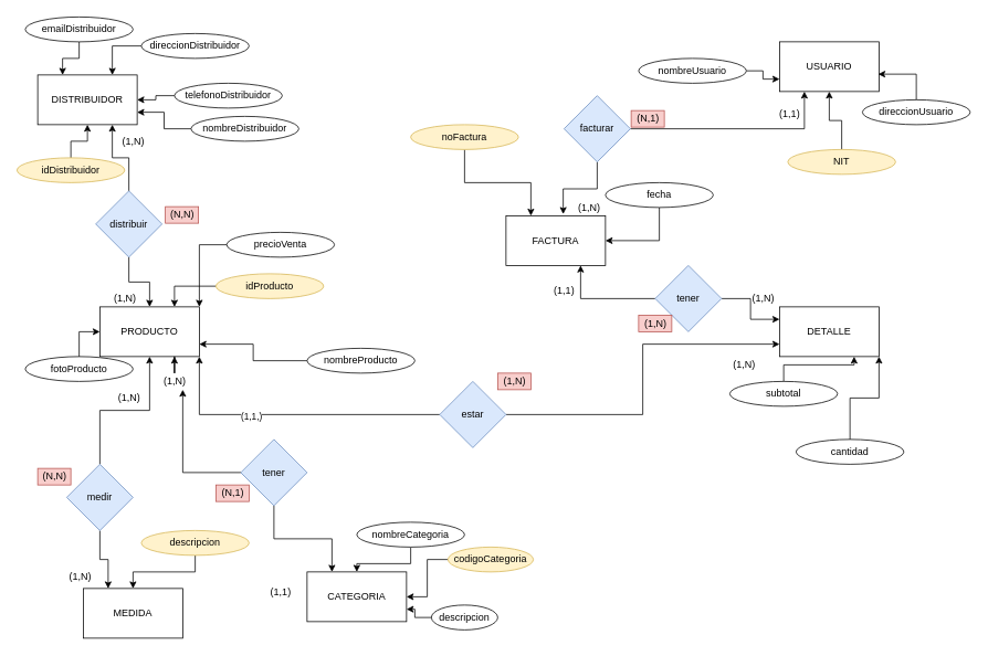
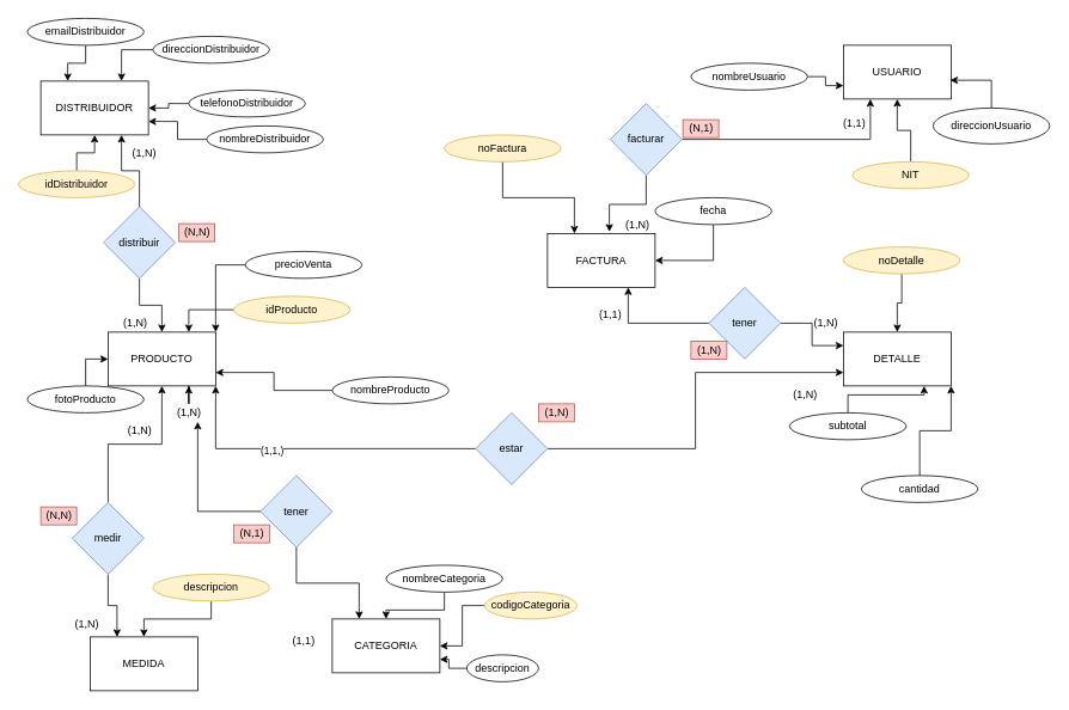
  <mxCell id="0" />
  <mxCell id="1" parent="0" />
  <mxCell id="2" value="FACTURA" style="rounded=0;whiteSpace=wrap;html=1;" parent="1" vertex="1"><mxGeometry x="610" y="260" width="120" height="60" as="geometry" /></mxCell>
  <mxCell id="3" value="MEDIDA" style="rounded=0;whiteSpace=wrap;html=1;" parent="1" vertex="1"><mxGeometry x="100" y="710" width="120" height="60" as="geometry" /></mxCell>
  <mxCell id="4" value="DISTRIBUIDOR" style="rounded=0;whiteSpace=wrap;html=1;" parent="1" vertex="1"><mxGeometry x="45" y="90" width="120" height="60" as="geometry" /></mxCell>
  <mxCell id="5" value="PRODUCTO" style="rounded=0;whiteSpace=wrap;html=1;" parent="1" vertex="1"><mxGeometry x="120" y="370" width="120" height="60" as="geometry" /></mxCell>
  <mxCell id="6" value="&lt;div&gt;CATEGORIA&lt;/div&gt;" style="rounded=0;whiteSpace=wrap;html=1;" parent="1" vertex="1"><mxGeometry x="370" y="690" width="120" height="60" as="geometry" /></mxCell>
  <mxCell id="7" value="USUARIO" style="rounded=0;whiteSpace=wrap;html=1;" parent="1" vertex="1"><mxGeometry x="940" y="50" width="120" height="60" as="geometry" /></mxCell>
  <mxCell id="8" value="DETALLE" style="rounded=0;whiteSpace=wrap;html=1;" parent="1" vertex="1"><mxGeometry x="940" y="370" width="120" height="60" as="geometry" /></mxCell>
  <mxCell id="9" style="edgeStyle=orthogonalEdgeStyle;rounded=0;orthogonalLoop=1;jettySize=auto;html=1;entryX=1;entryY=0.5;entryDx=0;entryDy=0;" parent="1" source="10" target="6" edge="1"><mxGeometry relative="1" as="geometry"><mxPoint x="500" y="720" as="targetPoint" /></mxGeometry></mxCell>
  <mxCell id="10" value="codigoCategoria" style="ellipse;whiteSpace=wrap;html=1;fillColor=#fff2cc;strokeColor=#d6b656;" parent="1" vertex="1"><mxGeometry x="540" y="660" width="103" height="30" as="geometry" /></mxCell>
  <mxCell id="11" style="edgeStyle=orthogonalEdgeStyle;rounded=0;orthogonalLoop=1;jettySize=auto;html=1;entryX=1;entryY=0.75;entryDx=0;entryDy=0;" parent="1" source="12" target="6" edge="1"><mxGeometry relative="1" as="geometry" /></mxCell>
  <mxCell id="12" value="descripcion" style="ellipse;whiteSpace=wrap;html=1;" parent="1" vertex="1"><mxGeometry x="520" y="730" width="80" height="30" as="geometry" /></mxCell>
  <mxCell id="13" style="edgeStyle=orthogonalEdgeStyle;rounded=0;orthogonalLoop=1;jettySize=auto;html=1;entryX=0.5;entryY=0;entryDx=0;entryDy=0;" parent="1" source="14" target="6" edge="1"><mxGeometry relative="1" as="geometry" /></mxCell>
  <mxCell id="14" value="nombreCategoria" style="ellipse;whiteSpace=wrap;html=1;" parent="1" vertex="1"><mxGeometry x="430" y="630" width="130" height="30" as="geometry" /></mxCell>
  <mxCell id="15" style="edgeStyle=orthogonalEdgeStyle;rounded=0;orthogonalLoop=1;jettySize=auto;html=1;entryX=1;entryY=0.75;entryDx=0;entryDy=0;" parent="1" source="16" target="5" edge="1"><mxGeometry relative="1" as="geometry" /></mxCell>
  <mxCell id="16" value="nombreProducto" style="ellipse;whiteSpace=wrap;html=1;" parent="1" vertex="1"><mxGeometry x="370" y="420" width="130" height="30" as="geometry" /></mxCell>
  <mxCell id="17" style="edgeStyle=orthogonalEdgeStyle;rounded=0;orthogonalLoop=1;jettySize=auto;html=1;entryX=1;entryY=0;entryDx=0;entryDy=0;" parent="1" source="18" target="5" edge="1"><mxGeometry relative="1" as="geometry" /></mxCell>
  <mxCell id="18" value="precioVenta" style="ellipse;whiteSpace=wrap;html=1;" parent="1" vertex="1"><mxGeometry x="273" y="280" width="130" height="30" as="geometry" /></mxCell>
  <mxCell id="19" style="edgeStyle=orthogonalEdgeStyle;rounded=0;orthogonalLoop=1;jettySize=auto;html=1;entryX=0;entryY=0.5;entryDx=0;entryDy=0;" parent="1" source="20" target="5" edge="1"><mxGeometry relative="1" as="geometry" /></mxCell>
  <mxCell id="20" value="fotoProducto" style="ellipse;whiteSpace=wrap;html=1;" parent="1" vertex="1"><mxGeometry x="30" y="430" width="130" height="30" as="geometry" /></mxCell>
  <mxCell id="21" style="edgeStyle=orthogonalEdgeStyle;rounded=0;orthogonalLoop=1;jettySize=auto;html=1;entryX=1;entryY=0.75;entryDx=0;entryDy=0;" parent="1" source="22" target="4" edge="1"><mxGeometry relative="1" as="geometry" /></mxCell>
  <mxCell id="22" value="nombreDistribuidor" style="ellipse;whiteSpace=wrap;html=1;" parent="1" vertex="1"><mxGeometry x="230" y="140" width="130" height="30" as="geometry" /></mxCell>
  <mxCell id="23" style="edgeStyle=orthogonalEdgeStyle;rounded=0;orthogonalLoop=1;jettySize=auto;html=1;entryX=1;entryY=0.5;entryDx=0;entryDy=0;" parent="1" source="24" target="4" edge="1"><mxGeometry relative="1" as="geometry" /></mxCell>
  <mxCell id="24" value="telefonoDistribuidor" style="ellipse;whiteSpace=wrap;html=1;" parent="1" vertex="1"><mxGeometry x="210" y="100" width="130" height="30" as="geometry" /></mxCell>
  <mxCell id="25" style="edgeStyle=orthogonalEdgeStyle;rounded=0;orthogonalLoop=1;jettySize=auto;html=1;entryX=0.75;entryY=0;entryDx=0;entryDy=0;" parent="1" source="26" target="4" edge="1"><mxGeometry relative="1" as="geometry" /></mxCell>
  <mxCell id="26" value="direccionDistribuidor" style="ellipse;whiteSpace=wrap;html=1;" parent="1" vertex="1"><mxGeometry x="170" y="40" width="130" height="30" as="geometry" /></mxCell>
  <mxCell id="27" style="edgeStyle=orthogonalEdgeStyle;rounded=0;orthogonalLoop=1;jettySize=auto;html=1;entryX=0.25;entryY=0;entryDx=0;entryDy=0;" parent="1" source="28" target="4" edge="1"><mxGeometry relative="1" as="geometry" /></mxCell>
  <mxCell id="28" value="emailDistribuidor" style="ellipse;whiteSpace=wrap;html=1;" parent="1" vertex="1"><mxGeometry x="30" y="20" width="130" height="30" as="geometry" /></mxCell>
  <mxCell id="29" style="edgeStyle=orthogonalEdgeStyle;rounded=0;orthogonalLoop=1;jettySize=auto;html=1;entryX=0.25;entryY=0;entryDx=0;entryDy=0;" parent="1" source="30" target="2" edge="1"><mxGeometry relative="1" as="geometry" /></mxCell>
  <mxCell id="30" value="noFactura" style="ellipse;whiteSpace=wrap;html=1;fillColor=#fff2cc;strokeColor=#d6b656;" parent="1" vertex="1"><mxGeometry x="495" y="150" width="130" height="30" as="geometry" /></mxCell>
  <mxCell id="31" style="edgeStyle=orthogonalEdgeStyle;rounded=0;orthogonalLoop=1;jettySize=auto;html=1;" parent="1" source="32" target="4" edge="1"><mxGeometry relative="1" as="geometry" /></mxCell>
  <mxCell id="32" value="idDistribuidor" style="ellipse;whiteSpace=wrap;html=1;fillColor=#fff2cc;strokeColor=#d6b656;" parent="1" vertex="1"><mxGeometry y="190" width="130" height="30" as="geometry" x="20" /></mxCell>
  <mxCell id="33" style="edgeStyle=orthogonalEdgeStyle;rounded=0;orthogonalLoop=1;jettySize=auto;html=1;entryX=0.5;entryY=0;entryDx=0;entryDy=0;" parent="1" source="34" target="3" edge="1"><mxGeometry relative="1" as="geometry" /></mxCell>
  <mxCell id="34" value="descripcion" style="ellipse;whiteSpace=wrap;html=1;fillColor=#fff2cc;strokeColor=#d6b656;" parent="1" vertex="1"><mxGeometry x="170" y="640" width="130" height="30" as="geometry" /></mxCell>
  <mxCell id="35" style="edgeStyle=orthogonalEdgeStyle;rounded=0;orthogonalLoop=1;jettySize=auto;html=1;entryX=1;entryY=0.5;entryDx=0;entryDy=0;" parent="1" source="36" target="2" edge="1"><mxGeometry relative="1" as="geometry" /></mxCell>
  <mxCell id="36" value="fecha" style="ellipse;whiteSpace=wrap;html=1;" parent="1" vertex="1"><mxGeometry x="730" y="220" width="130" height="30" as="geometry" /></mxCell>
+ <mxCell id="37" style="edgeStyle=orthogonalEdgeStyle;rounded=0;orthogonalLoop=1;jettySize=auto;html=1;" parent="1" source="38" target="8" edge="1"><mxGeometry relative="1" as="geometry" /></mxCell>
+ <mxCell id="38" value="noDetalle" style="ellipse;whiteSpace=wrap;html=1;fillColor=#fff2cc;strokeColor=#d6b656;" parent="1" vertex="1"><mxGeometry x="940" y="275" width="130" height="30" as="geometry" /></mxCell>
  <mxCell id="39" style="edgeStyle=orthogonalEdgeStyle;rounded=0;orthogonalLoop=1;jettySize=auto;html=1;entryX=0.75;entryY=1;entryDx=0;entryDy=0;" parent="1" source="40" target="8" edge="1"><mxGeometry relative="1" as="geometry" /></mxCell>
  <mxCell id="40" value="subtotal" style="ellipse;whiteSpace=wrap;html=1;" parent="1" vertex="1"><mxGeometry x="880" y="460" width="130" height="30" as="geometry" /></mxCell>
  <mxCell id="41" style="edgeStyle=orthogonalEdgeStyle;rounded=0;orthogonalLoop=1;jettySize=auto;html=1;" parent="1" source="42" target="7" edge="1"><mxGeometry relative="1" as="geometry" /></mxCell>
  <mxCell id="42" value="NIT" style="ellipse;whiteSpace=wrap;html=1;fillColor=#fff2cc;strokeColor=#d6b656;" parent="1" vertex="1"><mxGeometry x="950" y="180" width="130" height="30" as="geometry" /></mxCell>
  <mxCell id="43" style="edgeStyle=orthogonalEdgeStyle;rounded=0;orthogonalLoop=1;jettySize=auto;html=1;entryX=0;entryY=0.75;entryDx=0;entryDy=0;" parent="1" source="44" target="7" edge="1"><mxGeometry relative="1" as="geometry" /></mxCell>
  <mxCell id="44" value="nombreUsuario" style="ellipse;whiteSpace=wrap;html=1;" parent="1" vertex="1"><mxGeometry x="770" y="70" width="130" height="30" as="geometry" /></mxCell>
  <mxCell id="45" style="edgeStyle=orthogonalEdgeStyle;rounded=0;orthogonalLoop=1;jettySize=auto;html=1;entryX=0.992;entryY=0.65;entryDx=0;entryDy=0;entryPerimeter=0;" parent="1" source="46" target="7" edge="1"><mxGeometry relative="1" as="geometry" /></mxCell>
- <mxCell id="46" value="direccionUsuario" style="ellipse;whiteSpace=wrap;html=1;" parent="1" vertex="1"><mxGeometry x="1040" y="120" width="130" height="30" as="geometry" /></mxCell>
+ <mxCell id="46" value="direccionUsuario" style="ellipse;whiteSpace=wrap;html=1;" parent="1" vertex="1"><mxGeometry x="1040" y="120" width="130" height="40" as="geometry" /></mxCell>
  <mxCell id="47" style="edgeStyle=orthogonalEdgeStyle;rounded=0;orthogonalLoop=1;jettySize=auto;html=1;entryX=0.75;entryY=1;entryDx=0;entryDy=0;" parent="1" source="49" target="4" edge="1"><mxGeometry relative="1" as="geometry" /></mxCell>
  <mxCell id="48" style="edgeStyle=orthogonalEdgeStyle;rounded=0;orthogonalLoop=1;jettySize=auto;html=1;entryX=0.5;entryY=0;entryDx=0;entryDy=0;" parent="1" source="49" target="5" edge="1"><mxGeometry relative="1" as="geometry" /></mxCell>
  <mxCell id="49" value="distribuir" style="rhombus;whiteSpace=wrap;html=1;fillColor=#dae8fc;strokeColor=#6c8ebf;" parent="1" vertex="1"><mxGeometry x="115" y="230" width="80" height="80" as="geometry" /></mxCell>
  <mxCell id="50" style="edgeStyle=orthogonalEdgeStyle;rounded=0;orthogonalLoop=1;jettySize=auto;html=1;entryX=0.25;entryY=0;entryDx=0;entryDy=0;" parent="1" source="52" target="6" edge="1"><mxGeometry relative="1" as="geometry" /></mxCell>
  <mxCell id="51" style="edgeStyle=orthogonalEdgeStyle;rounded=0;orthogonalLoop=1;jettySize=auto;html=1;entryX=0.75;entryY=1;entryDx=0;entryDy=0;" parent="1" source="82" target="5" edge="1"><mxGeometry relative="1" as="geometry" /></mxCell>
  <mxCell id="52" value="tener" style="rhombus;whiteSpace=wrap;html=1;fillColor=#dae8fc;strokeColor=#6c8ebf;" parent="1" vertex="1"><mxGeometry x="290" y="530" width="80" height="80" as="geometry" /></mxCell>
  <mxCell id="53" style="edgeStyle=orthogonalEdgeStyle;rounded=0;orthogonalLoop=1;jettySize=auto;html=1;entryX=0.75;entryY=0;entryDx=0;entryDy=0;" parent="1" source="54" target="5" edge="1"><mxGeometry relative="1" as="geometry" /></mxCell>
  <mxCell id="54" value="idProducto" style="ellipse;whiteSpace=wrap;html=1;fillColor=#fff2cc;strokeColor=#d6b656;" parent="1" vertex="1"><mxGeometry x="260" y="330" width="130" height="30" as="geometry" /></mxCell>
  <mxCell id="55" value="(1,1)" style="text;html=1;align=center;verticalAlign=middle;resizable=0;points=[];autosize=1;" parent="1" vertex="1"><mxGeometry x="318" y="704" width="40" height="20" as="geometry" /></mxCell>
  <mxCell id="56" value="(N,1)" style="text;html=1;align=center;verticalAlign=middle;resizable=0;points=[];autosize=1;fillColor=#f8cecc;strokeColor=#b85450;" parent="1" vertex="1"><mxGeometry x="260" y="585" width="40" height="20" as="geometry" /></mxCell>
  <mxCell id="57" value="(1,N)" style="text;html=1;align=center;verticalAlign=middle;resizable=0;points=[];autosize=1;" parent="1" vertex="1"><mxGeometry x="130" y="350" width="40" height="20" as="geometry" /></mxCell>
  <mxCell id="58" value="(1,N)" style="text;html=1;align=center;verticalAlign=middle;resizable=0;points=[];autosize=1;" parent="1" vertex="1"><mxGeometry x="140" y="160" width="40" height="20" as="geometry" /></mxCell>
  <mxCell id="59" value="(N,N)" style="text;html=1;align=center;verticalAlign=middle;resizable=0;points=[];autosize=1;fillColor=#f8cecc;strokeColor=#b85450;" parent="1" vertex="1"><mxGeometry x="199" y="249" width="40" height="20" as="geometry" /></mxCell>
  <mxCell id="60" style="edgeStyle=orthogonalEdgeStyle;rounded=0;orthogonalLoop=1;jettySize=auto;html=1;" parent="1" source="62" target="5" edge="1"><mxGeometry relative="1" as="geometry" /></mxCell>
  <mxCell id="61" style="edgeStyle=orthogonalEdgeStyle;rounded=0;orthogonalLoop=1;jettySize=auto;html=1;entryX=0.25;entryY=0;entryDx=0;entryDy=0;" parent="1" source="62" target="3" edge="1"><mxGeometry relative="1" as="geometry" /></mxCell>
  <mxCell id="62" value="medir" style="rhombus;whiteSpace=wrap;html=1;fillColor=#dae8fc;strokeColor=#6c8ebf;" parent="1" vertex="1"><mxGeometry x="80" y="560" width="80" height="80" as="geometry" /></mxCell>
  <mxCell id="63" value="(1,N)" style="text;html=1;align=center;verticalAlign=middle;resizable=0;points=[];autosize=1;" parent="1" vertex="1"><mxGeometry x="76" y="686" width="40" height="20" as="geometry" /></mxCell>
  <mxCell id="64" value="(N,N)" style="text;html=1;align=center;verticalAlign=middle;resizable=0;points=[];autosize=1;fillColor=#f8cecc;strokeColor=#b85450;" parent="1" vertex="1"><mxGeometry x="45" y="565" width="40" height="20" as="geometry" /></mxCell>
  <mxCell id="65" value="(1,N)" style="text;html=1;align=center;verticalAlign=middle;resizable=0;points=[];autosize=1;" parent="1" vertex="1"><mxGeometry x="135" y="470" width="40" height="20" as="geometry" /></mxCell>
  <mxCell id="66" style="edgeStyle=orthogonalEdgeStyle;rounded=0;orthogonalLoop=1;jettySize=auto;html=1;entryX=0;entryY=0.25;entryDx=0;entryDy=0;" parent="1" source="68" target="8" edge="1"><mxGeometry relative="1" as="geometry" /></mxCell>
  <mxCell id="67" style="edgeStyle=orthogonalEdgeStyle;rounded=0;orthogonalLoop=1;jettySize=auto;html=1;entryX=0.75;entryY=1;entryDx=0;entryDy=0;" parent="1" source="68" target="2" edge="1"><mxGeometry relative="1" as="geometry" /></mxCell>
  <mxCell id="68" value="tener" style="rhombus;whiteSpace=wrap;html=1;fillColor=#dae8fc;strokeColor=#6c8ebf;" parent="1" vertex="1"><mxGeometry x="790" y="320" width="80" height="80" as="geometry" /></mxCell>
  <mxCell id="69" value="(1,N)" style="text;html=1;align=center;verticalAlign=middle;resizable=0;points=[];autosize=1;" parent="1" vertex="1"><mxGeometry x="900" y="350" width="40" height="20" as="geometry" /></mxCell>
  <mxCell id="70" value="(1,N)" style="text;html=1;align=center;verticalAlign=middle;resizable=0;points=[];autosize=1;fillColor=#f8cecc;strokeColor=#b85450;" parent="1" vertex="1"><mxGeometry x="770" y="380" width="40" height="20" as="geometry" /></mxCell>
  <mxCell id="71" value="(1,1)" style="text;html=1;align=center;verticalAlign=middle;resizable=0;points=[];autosize=1;" parent="1" vertex="1"><mxGeometry x="660" y="340" width="40" height="20" as="geometry" /></mxCell>
  <mxCell id="72" style="edgeStyle=orthogonalEdgeStyle;rounded=0;orthogonalLoop=1;jettySize=auto;html=1;entryX=0.575;entryY=-0.033;entryDx=0;entryDy=0;entryPerimeter=0;" parent="1" source="74" target="2" edge="1"><mxGeometry relative="1" as="geometry" /></mxCell>
  <mxCell id="73" style="edgeStyle=orthogonalEdgeStyle;rounded=0;orthogonalLoop=1;jettySize=auto;html=1;entryX=0.25;entryY=1;entryDx=0;entryDy=0;" parent="1" source="74" target="7" edge="1"><mxGeometry relative="1" as="geometry" /></mxCell>
  <mxCell id="74" value="facturar" style="rhombus;whiteSpace=wrap;html=1;fillColor=#dae8fc;strokeColor=#6c8ebf;" parent="1" vertex="1"><mxGeometry x="680" y="115" width="80" height="80" as="geometry" /></mxCell>
  <mxCell id="75" value="(1,1)" style="text;html=1;align=center;verticalAlign=middle;resizable=0;points=[];autosize=1;" parent="1" vertex="1"><mxGeometry x="932" y="127" width="40" height="20" as="geometry" /></mxCell>
  <mxCell id="76" value="(1,N)" style="text;html=1;align=center;verticalAlign=middle;resizable=0;points=[];autosize=1;" parent="1" vertex="1"><mxGeometry x="690" y="240" width="40" height="20" as="geometry" /></mxCell>
  <mxCell id="77" value="(N,1)" style="text;html=1;align=center;verticalAlign=middle;resizable=0;points=[];autosize=1;fillColor=#f8cecc;strokeColor=#b85450;" parent="1" vertex="1"><mxGeometry x="761" y="133" width="40" height="20" as="geometry" /></mxCell>
  <mxCell id="78" style="edgeStyle=orthogonalEdgeStyle;rounded=0;orthogonalLoop=1;jettySize=auto;html=1;entryX=0;entryY=0.75;entryDx=0;entryDy=0;" parent="1" source="81" target="8" edge="1"><mxGeometry relative="1" as="geometry" /></mxCell>
  <mxCell id="79" style="edgeStyle=orthogonalEdgeStyle;rounded=0;orthogonalLoop=1;jettySize=auto;html=1;entryX=1;entryY=1;entryDx=0;entryDy=0;" parent="1" source="81" target="5" edge="1"><mxGeometry relative="1" as="geometry" /></mxCell>
  <mxCell id="80" value="(1,1,)" style="edgeLabel;html=1;align=center;verticalAlign=middle;resizable=0;points=[];" parent="79" vertex="1" connectable="0"><mxGeometry x="0.264" y="1" relative="1" as="geometry"><mxPoint as="offset" /></mxGeometry></mxCell>
  <mxCell id="81" value="estar" style="rhombus;whiteSpace=wrap;html=1;fillColor=#dae8fc;strokeColor=#6c8ebf;" parent="1" vertex="1"><mxGeometry x="530" y="460" width="80" height="80" as="geometry" /></mxCell>
  <mxCell id="82" value="(1,N)" style="text;html=1;align=center;verticalAlign=middle;resizable=0;points=[];autosize=1;" parent="1" vertex="1"><mxGeometry x="190" y="450" width="40" height="20" as="geometry" /></mxCell>
  <mxCell id="83" style="edgeStyle=orthogonalEdgeStyle;rounded=0;orthogonalLoop=1;jettySize=auto;html=1;entryX=0.75;entryY=1;entryDx=0;entryDy=0;" parent="1" source="52" target="82" edge="1"><mxGeometry relative="1" as="geometry"><mxPoint x="290" y="570" as="sourcePoint" /><mxPoint x="210" y="430" as="targetPoint" /></mxGeometry></mxCell>
  <mxCell id="84" value="(1,N)" style="text;html=1;align=center;verticalAlign=middle;resizable=0;points=[];autosize=1;" parent="1" vertex="1"><mxGeometry x="877" y="430" width="40" height="20" as="geometry" /></mxCell>
  <mxCell id="85" value="(1,N)" style="text;html=1;align=center;verticalAlign=middle;resizable=0;points=[];autosize=1;fillColor=#f8cecc;strokeColor=#b85450;" parent="1" vertex="1"><mxGeometry x="600" y="450" width="40" height="20" as="geometry" /></mxCell>
  <mxCell id="86" style="edgeStyle=orthogonalEdgeStyle;rounded=0;orthogonalLoop=1;jettySize=auto;html=1;entryX=1;entryY=1;entryDx=0;entryDy=0;" edge="1" parent="1" source="87" target="8"><mxGeometry relative="1" as="geometry" /></mxCell>
  <mxCell id="87" value="cantidad" style="ellipse;whiteSpace=wrap;html=1;" vertex="1" parent="1"><mxGeometry x="960" y="530" width="130" height="30" as="geometry" /></mxCell>
